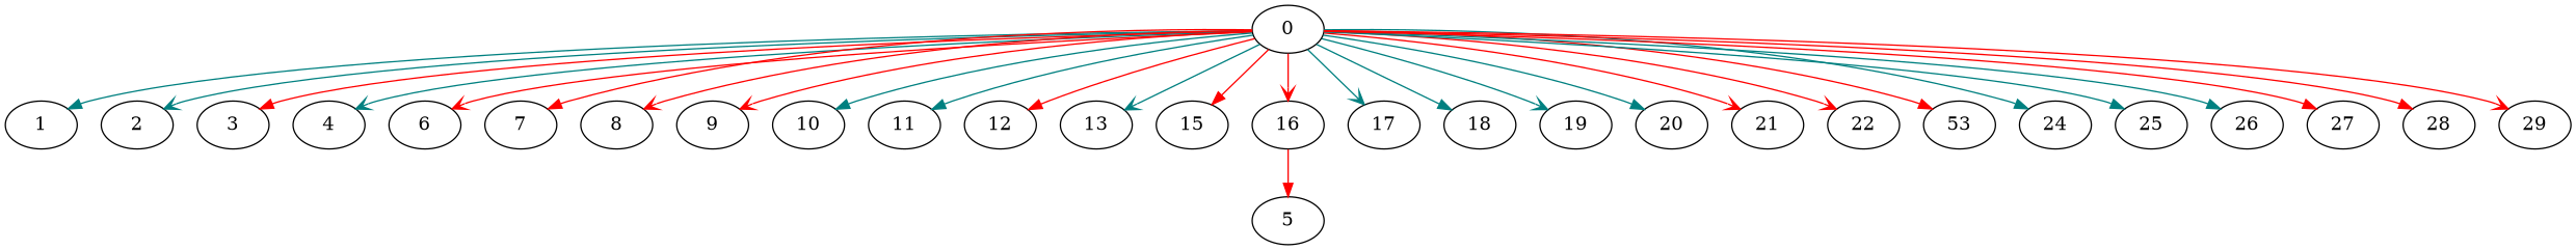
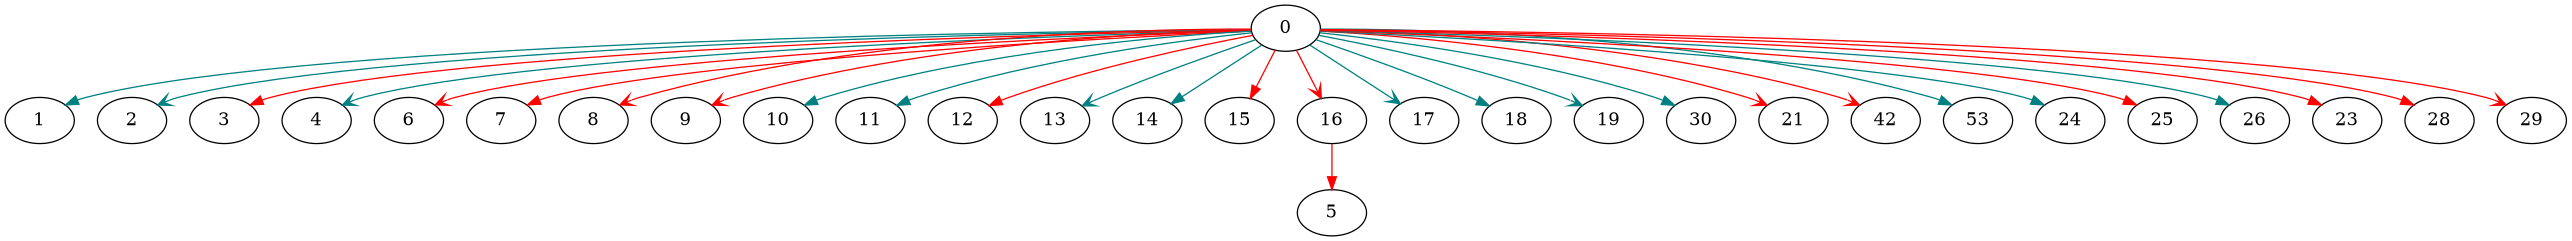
  digraph {
    node [Processor=0 Start=55 Weight=9]
    edge [Weight=86 arrowhead=normal color=red]
    0 [Start=0 Weight=8]
    1 [Start=8 Weight=8]
    2 [Start=16 Weight=3]
    3 [Start=19 Weight=4]
    4 [Start=23]
    6 [Start=41 Weight=2]
    7 [Start=43]
    8 [Start=52 Weight=3]
    9 [Weight=8]
    10 [Start=63 Weight=4]
    11 [Start=67 Weight=7]
    12 [Start=74 Weight=2]
    13 [Start=76 Weight=6]
+   14 [Start=82]
    15 [Start=91]
    16 [Processor=1 Start=83 Weight=4]
    17 [Processor=1 Start=87 Weight=6]
    18 [Processor=2 Start=40 Weight=8]
    19 [Start=100]
-   20 [Processor=1 Start=94 Weight=3]
+   20 [Processor=1 Start=94 Weight=3 label=30]
    21 [Processor=1 Start=105 Weight=6]
-   22 [Processor=2 Start=48 Weight=7]
+   22 [Processor=2 Start=48 Weight=7 label=42]
    n23 [Processor=2 label=53]
    24 [Start=109 Weight=10]
    25 [Processor=2 Start=64 Weight=7]
    26 [Start=119 Weight=2]
-   27 [Processor=1 Start=115 Weight=6]
+   27 [Processor=1 Start=115 Weight=6 label=23]
    28 [Processor=2 Start=109 Weight=6]
    29 [Processor=2 Start=105 Weight=4]
    5 [Start=32]
    0 -> 1 [Weight=75 color=teal]
    0 -> 2 [Weight=21 arrowhead=vee color=teal]
    0 -> 3
    0 -> 4 [Weight=32 arrowhead=vee color=teal]
    0 -> 6 [Weight=43 arrowhead=vee]
    0 -> 7 [Weight=32]
    0 -> 8 [Weight=97 arrowhead=vee]
    0 -> 9 [Weight=43 arrowhead=vee]
    0 -> 10 [Weight=32 color=teal]
    0 -> 11 [color=teal]
    0 -> 12 [Weight=43]
    0 -> 13 [arrowhead=vee color=teal]
+   0 -> 14 [color=teal]
    0 -> 15
    0 -> 16 [Weight=75 arrowhead=vee]
    0 -> 17 [Weight=75 arrowhead=vee color=teal]
    0 -> 18 [Weight=32 color=teal]
    0 -> 19 [Weight=107 arrowhead=vee color=teal]
    0 -> 20 [color=teal]
    0 -> 21 [Weight=97 arrowhead=vee]
    0 -> 22 [Weight=32 arrowhead=vee]
-   0 -> n23 [Weight=43]
+   0 -> n23 [Weight=43 color=teal]
    0 -> 24 [Weight=107 color=teal]
-   0 -> 25 [Weight=21 color=teal]
+   0 -> 25 [Weight=21]
    0 -> 26 [Weight=75 color=teal]
    0 -> 27 [Weight=107]
    0 -> 28 [Weight=43]
    0 -> 29 [Weight=97 arrowhead=vee]
    16 -> 5 [Weight=21]
  }
